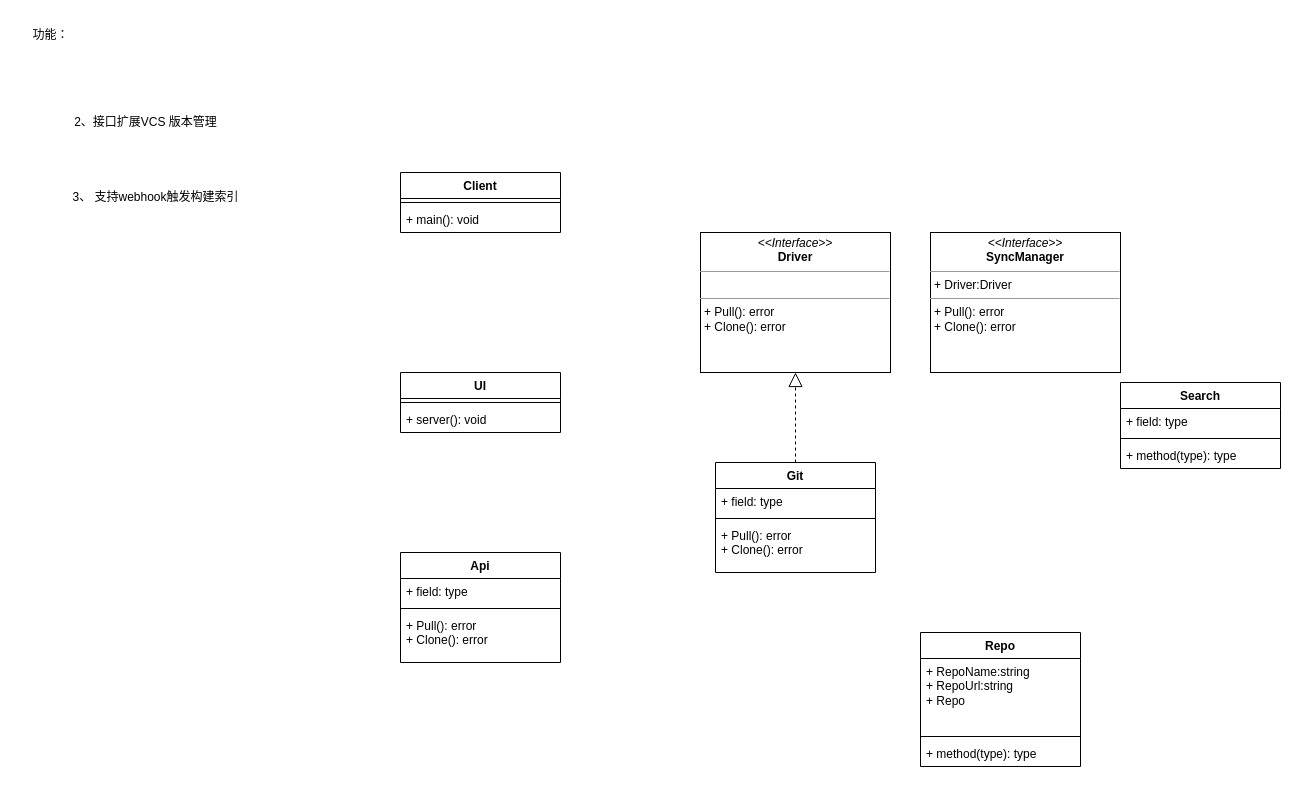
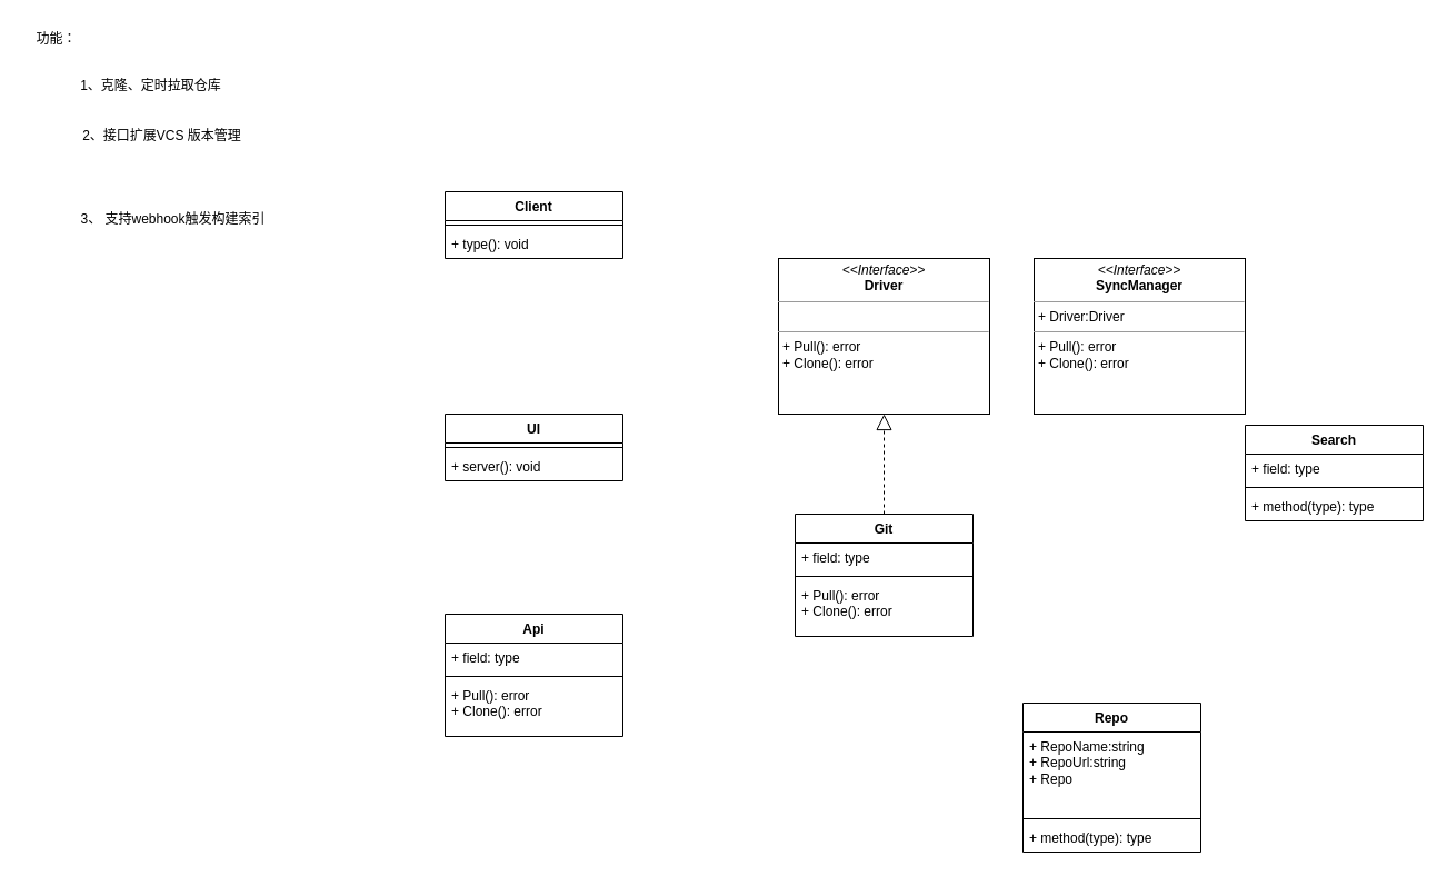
  <mxCell id="0" />
  <mxCell id="1" parent="0" />
  <mxCell id="2" value="Client" style="swimlane;fontStyle=1;align=center;verticalAlign=top;childLayout=stackLayout;horizontal=1;startSize=26;horizontalStack=0;resizeParent=1;resizeParentMax=0;resizeLast=0;collapsible=1;marginBottom=0;whiteSpace=wrap;html=1;" parent="1" vertex="1"><mxGeometry x="400" y="172" width="160" height="60" as="geometry" /></mxCell>
  <mxCell id="3" value="" style="line;strokeWidth=1;fillColor=none;align=left;verticalAlign=middle;spacingTop=-1;spacingLeft=3;spacingRight=3;rotatable=0;labelPosition=right;points=[];portConstraint=eastwest;strokeColor=inherit;" parent="2" vertex="1"><mxGeometry y="26" width="160" height="8" as="geometry" /></mxCell>
- <mxCell id="4" value="+ main(): void" style="text;strokeColor=none;fillColor=none;align=left;verticalAlign=top;spacingLeft=4;spacingRight=4;overflow=hidden;rotatable=0;points=[[0,0.5],[1,0.5]];portConstraint=eastwest;whiteSpace=wrap;html=1;" parent="2" vertex="1"><mxGeometry y="34" width="160" height="26" as="geometry" /></mxCell>
+ <mxCell id="4" value="+ type(): void" style="text;strokeColor=none;fillColor=none;align=left;verticalAlign=top;spacingLeft=4;spacingRight=4;overflow=hidden;rotatable=0;points=[[0,0.5],[1,0.5]];portConstraint=eastwest;whiteSpace=wrap;html=1;" parent="2" vertex="1"><mxGeometry y="34" width="160" height="26" as="geometry" /></mxCell>
  <mxCell id="5" value="UI" style="swimlane;fontStyle=1;align=center;verticalAlign=top;childLayout=stackLayout;horizontal=1;startSize=26;horizontalStack=0;resizeParent=1;resizeParentMax=0;resizeLast=0;collapsible=1;marginBottom=0;whiteSpace=wrap;html=1;" parent="1" vertex="1"><mxGeometry x="400" y="372" width="160" height="60" as="geometry" /></mxCell>
  <mxCell id="6" value="" style="line;strokeWidth=1;fillColor=none;align=left;verticalAlign=middle;spacingTop=-1;spacingLeft=3;spacingRight=3;rotatable=0;labelPosition=right;points=[];portConstraint=eastwest;strokeColor=inherit;" parent="5" vertex="1"><mxGeometry y="26" width="160" height="8" as="geometry" /></mxCell>
  <mxCell id="7" value="+ server(): void" style="text;strokeColor=none;fillColor=none;align=left;verticalAlign=top;spacingLeft=4;spacingRight=4;overflow=hidden;rotatable=0;points=[[0,0.5],[1,0.5]];portConstraint=eastwest;whiteSpace=wrap;html=1;" parent="5" vertex="1"><mxGeometry y="34" width="160" height="26" as="geometry" /></mxCell>
  <mxCell id="8" value="&lt;p style=&quot;margin:0px;margin-top:4px;text-align:center;&quot;&gt;&lt;i&gt;&amp;lt;&amp;lt;Interface&amp;gt;&amp;gt;&lt;/i&gt;&lt;br&gt;&lt;b&gt;Driver&lt;/b&gt;&lt;/p&gt;&lt;hr size=&quot;1&quot;&gt;&lt;p style=&quot;margin:0px;margin-left:4px;&quot;&gt;&lt;br&gt;&lt;/p&gt;&lt;hr size=&quot;1&quot;&gt;&lt;p style=&quot;margin:0px;margin-left:4px;&quot;&gt;+ Pull(): error&lt;br&gt;+ Clone(): error&lt;br&gt;&lt;br&gt;&lt;/p&gt;" style="verticalAlign=top;align=left;overflow=fill;fontSize=12;fontFamily=Helvetica;html=1;whiteSpace=wrap;" parent="1" vertex="1"><mxGeometry x="700" y="232" width="190" height="140" as="geometry" /></mxCell>
  <mxCell id="9" value="Git" style="swimlane;fontStyle=1;align=center;verticalAlign=top;childLayout=stackLayout;horizontal=1;startSize=26;horizontalStack=0;resizeParent=1;resizeParentMax=0;resizeLast=0;collapsible=1;marginBottom=0;whiteSpace=wrap;html=1;" parent="1" vertex="1"><mxGeometry x="715" y="462" width="160" height="110" as="geometry" /></mxCell>
  <mxCell id="10" value="+ field: type" style="text;strokeColor=none;fillColor=none;align=left;verticalAlign=top;spacingLeft=4;spacingRight=4;overflow=hidden;rotatable=0;points=[[0,0.5],[1,0.5]];portConstraint=eastwest;whiteSpace=wrap;html=1;" parent="9" vertex="1"><mxGeometry y="26" width="160" height="26" as="geometry" /></mxCell>
  <mxCell id="11" value="" style="line;strokeWidth=1;fillColor=none;align=left;verticalAlign=middle;spacingTop=-1;spacingLeft=3;spacingRight=3;rotatable=0;labelPosition=right;points=[];portConstraint=eastwest;strokeColor=inherit;" parent="9" vertex="1"><mxGeometry y="52" width="160" height="8" as="geometry" /></mxCell>
  <mxCell id="12" value="+ Pull(): error&lt;br style=&quot;border-color: var(--border-color);&quot;&gt;+ Clone(): error" style="text;strokeColor=none;fillColor=none;align=left;verticalAlign=top;spacingLeft=4;spacingRight=4;overflow=hidden;rotatable=0;points=[[0,0.5],[1,0.5]];portConstraint=eastwest;whiteSpace=wrap;html=1;" parent="9" vertex="1"><mxGeometry y="60" width="160" height="50" as="geometry" /></mxCell>
  <mxCell id="13" value="" style="endArrow=block;dashed=1;endFill=0;endSize=12;html=1;rounded=0;exitX=0.5;exitY=0;exitDx=0;exitDy=0;" parent="1" source="9" edge="1"><mxGeometry width="160" relative="1" as="geometry"><mxPoint x="800" y="432" as="sourcePoint" /><mxPoint x="795" y="372" as="targetPoint" /></mxGeometry></mxCell>
  <mxCell id="14" value="Repo" style="swimlane;fontStyle=1;align=center;verticalAlign=top;childLayout=stackLayout;horizontal=1;startSize=26;horizontalStack=0;resizeParent=1;resizeParentMax=0;resizeLast=0;collapsible=1;marginBottom=0;whiteSpace=wrap;html=1;" parent="1" vertex="1"><mxGeometry x="920" y="632" width="160" height="134" as="geometry" /></mxCell>
  <mxCell id="15" value="+ RepoName:string&lt;br&gt;+ RepoUrl:string&lt;br&gt;+ Repo" style="text;strokeColor=none;fillColor=none;align=left;verticalAlign=top;spacingLeft=4;spacingRight=4;overflow=hidden;rotatable=0;points=[[0,0.5],[1,0.5]];portConstraint=eastwest;whiteSpace=wrap;html=1;" parent="14" vertex="1"><mxGeometry y="26" width="160" height="74" as="geometry" /></mxCell>
  <mxCell id="16" value="" style="line;strokeWidth=1;fillColor=none;align=left;verticalAlign=middle;spacingTop=-1;spacingLeft=3;spacingRight=3;rotatable=0;labelPosition=right;points=[];portConstraint=eastwest;strokeColor=inherit;" parent="14" vertex="1"><mxGeometry y="100" width="160" height="8" as="geometry" /></mxCell>
  <mxCell id="17" value="+ method(type): type" style="text;strokeColor=none;fillColor=none;align=left;verticalAlign=top;spacingLeft=4;spacingRight=4;overflow=hidden;rotatable=0;points=[[0,0.5],[1,0.5]];portConstraint=eastwest;whiteSpace=wrap;html=1;" parent="14" vertex="1"><mxGeometry y="108" width="160" height="26" as="geometry" /></mxCell>
  <mxCell id="18" value="功能：" style="text;html=1;align=center;verticalAlign=middle;resizable=0;points=[];autosize=1;strokeColor=none;fillColor=none;" parent="1" vertex="1"><mxGeometry x="20" y="20" width="60" height="30" as="geometry" /></mxCell>
+ <mxCell id="19" value="1、克隆、定时拉取仓库" style="text;html=1;align=center;verticalAlign=middle;resizable=0;points=[];autosize=1;strokeColor=none;fillColor=none;" parent="1" vertex="1"><mxGeometry x="60" y="62" width="150" height="30" as="geometry" /></mxCell>
  <mxCell id="20" value="2、接口扩展VCS 版本管理" style="text;html=1;align=center;verticalAlign=middle;resizable=0;points=[];autosize=1;strokeColor=none;fillColor=none;" parent="1" vertex="1"><mxGeometry x="60" y="107" width="170" height="30" as="geometry" /></mxCell>
  <mxCell id="21" value="3、 支持webhook触发构建索引" style="text;html=1;align=center;verticalAlign=middle;resizable=0;points=[];autosize=1;strokeColor=none;fillColor=none;" parent="1" vertex="1"><mxGeometry x="60" y="182" width="190" height="30" as="geometry" /></mxCell>
  <mxCell id="22" value="Search" style="swimlane;fontStyle=1;align=center;verticalAlign=top;childLayout=stackLayout;horizontal=1;startSize=26;horizontalStack=0;resizeParent=1;resizeParentMax=0;resizeLast=0;collapsible=1;marginBottom=0;whiteSpace=wrap;html=1;" parent="1" vertex="1"><mxGeometry x="1120" y="382" width="160" height="86" as="geometry" /></mxCell>
  <mxCell id="23" value="+ field: type" style="text;strokeColor=none;fillColor=none;align=left;verticalAlign=top;spacingLeft=4;spacingRight=4;overflow=hidden;rotatable=0;points=[[0,0.5],[1,0.5]];portConstraint=eastwest;whiteSpace=wrap;html=1;" parent="22" vertex="1"><mxGeometry y="26" width="160" height="26" as="geometry" /></mxCell>
  <mxCell id="24" value="" style="line;strokeWidth=1;fillColor=none;align=left;verticalAlign=middle;spacingTop=-1;spacingLeft=3;spacingRight=3;rotatable=0;labelPosition=right;points=[];portConstraint=eastwest;strokeColor=inherit;" parent="22" vertex="1"><mxGeometry y="52" width="160" height="8" as="geometry" /></mxCell>
  <mxCell id="25" value="+ method(type): type" style="text;strokeColor=none;fillColor=none;align=left;verticalAlign=top;spacingLeft=4;spacingRight=4;overflow=hidden;rotatable=0;points=[[0,0.5],[1,0.5]];portConstraint=eastwest;whiteSpace=wrap;html=1;" parent="22" vertex="1"><mxGeometry y="60" width="160" height="26" as="geometry" /></mxCell>
  <mxCell id="26" value="&lt;p style=&quot;margin:0px;margin-top:4px;text-align:center;&quot;&gt;&lt;i&gt;&amp;lt;&amp;lt;Interface&amp;gt;&amp;gt;&lt;/i&gt;&lt;br&gt;&lt;b&gt;SyncManager&lt;/b&gt;&lt;/p&gt;&lt;hr size=&quot;1&quot;&gt;&lt;p style=&quot;margin:0px;margin-left:4px;&quot;&gt;+ Driver:Driver&lt;/p&gt;&lt;hr size=&quot;1&quot;&gt;&lt;p style=&quot;margin:0px;margin-left:4px;&quot;&gt;+ Pull(): error&lt;br&gt;+ Clone(): error&lt;br&gt;&lt;br&gt;&lt;/p&gt;" style="verticalAlign=top;align=left;overflow=fill;fontSize=12;fontFamily=Helvetica;html=1;whiteSpace=wrap;" vertex="1" parent="1"><mxGeometry x="930" y="232" width="190" height="140" as="geometry" /></mxCell>
  <mxCell id="27" value="Api" style="swimlane;fontStyle=1;align=center;verticalAlign=top;childLayout=stackLayout;horizontal=1;startSize=26;horizontalStack=0;resizeParent=1;resizeParentMax=0;resizeLast=0;collapsible=1;marginBottom=0;whiteSpace=wrap;html=1;" vertex="1" parent="1"><mxGeometry x="400" y="552" width="160" height="110" as="geometry" /></mxCell>
  <mxCell id="28" value="+ field: type" style="text;strokeColor=none;fillColor=none;align=left;verticalAlign=top;spacingLeft=4;spacingRight=4;overflow=hidden;rotatable=0;points=[[0,0.5],[1,0.5]];portConstraint=eastwest;whiteSpace=wrap;html=1;" vertex="1" parent="27"><mxGeometry y="26" width="160" height="26" as="geometry" /></mxCell>
  <mxCell id="29" value="" style="line;strokeWidth=1;fillColor=none;align=left;verticalAlign=middle;spacingTop=-1;spacingLeft=3;spacingRight=3;rotatable=0;labelPosition=right;points=[];portConstraint=eastwest;strokeColor=inherit;" vertex="1" parent="27"><mxGeometry y="52" width="160" height="8" as="geometry" /></mxCell>
  <mxCell id="30" value="+ Pull(): error&lt;br style=&quot;border-color: var(--border-color);&quot;&gt;+ Clone(): error" style="text;strokeColor=none;fillColor=none;align=left;verticalAlign=top;spacingLeft=4;spacingRight=4;overflow=hidden;rotatable=0;points=[[0,0.5],[1,0.5]];portConstraint=eastwest;whiteSpace=wrap;html=1;" vertex="1" parent="27"><mxGeometry y="60" width="160" height="50" as="geometry" /></mxCell>
